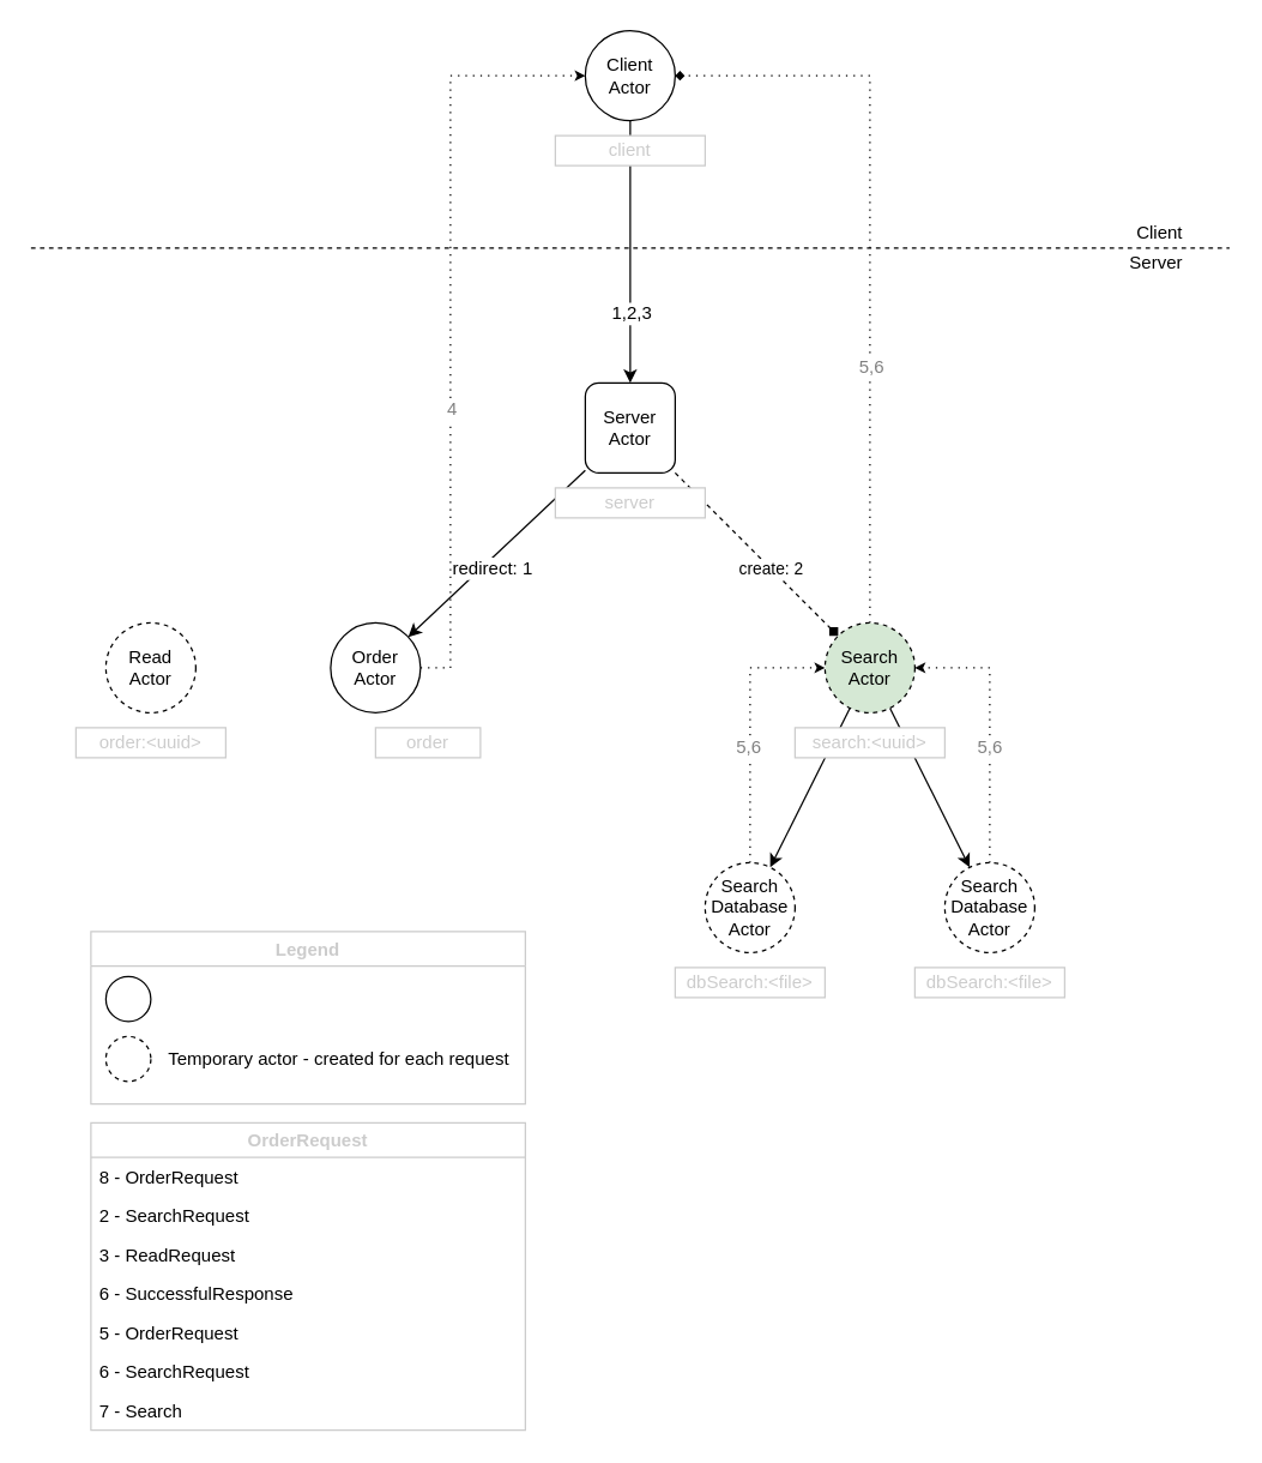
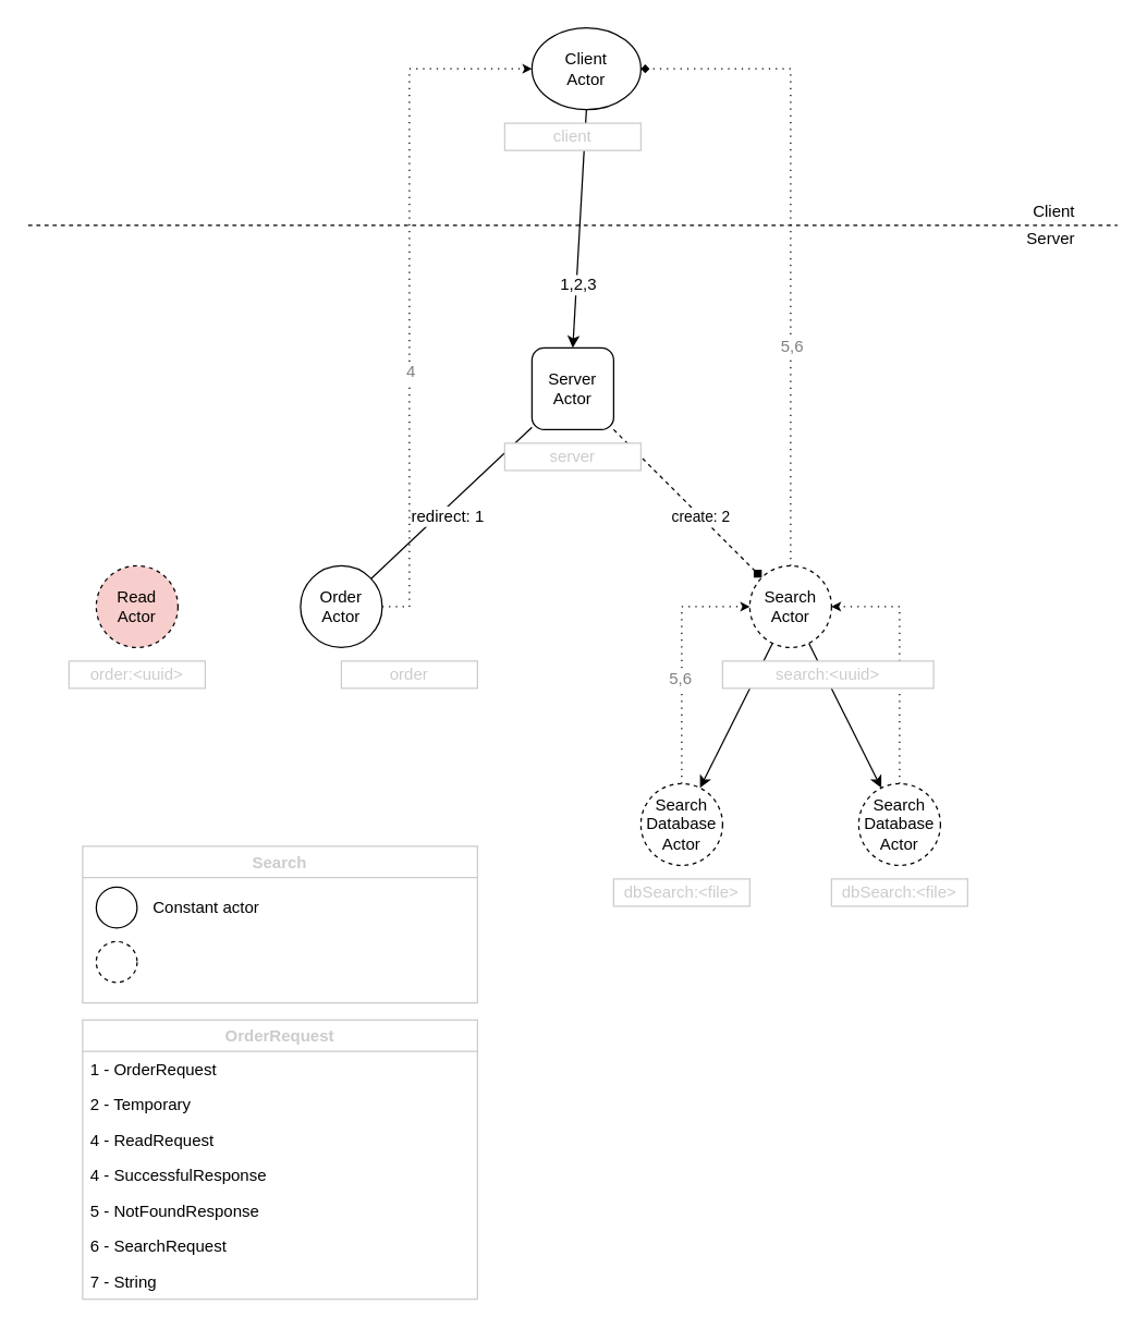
  <mxCell id="0" />
  <mxCell id="1" parent="0" />
- <mxCell id="2" style="rounded=0;orthogonalLoop=1;jettySize=auto;html=1;endArrow=classic;endFill=1;" edge="1" parent="1" source="5" target="8"><mxGeometry relative="1" as="geometry" /></mxCell>
+ <mxCell id="2" style="rounded=0;orthogonalLoop=1;jettySize=auto;html=1;endArrow=none;endFill=1;" edge="1" parent="1" source="5" target="8"><mxGeometry relative="1" as="geometry" /></mxCell>
  <mxCell id="3" value="redirect: 1" style="text;html=1;resizable=0;points=[];align=center;verticalAlign=middle;labelBackgroundColor=#ffffff;fontColor=#000000;" vertex="1" connectable="0" parent="2"><mxGeometry x="0.213" relative="1" as="geometry"><mxPoint x="9" y="-2" as="offset" /></mxGeometry></mxCell>
  <mxCell id="4" value="create: 2" style="rounded=0;orthogonalLoop=1;jettySize=auto;html=1;endArrow=diamond;endFill=1;dashed=1;" edge="1" parent="1" source="5" target="13"><mxGeometry x="0.17" relative="1" as="geometry"><mxPoint as="offset" /></mxGeometry></mxCell>
  <mxCell id="5" value="Server&lt;br&gt;Actor&lt;br&gt;" style="whiteSpace=wrap;html=1;aspect=fixed;rounded=1;" vertex="1" parent="1"><mxGeometry x="390" y="255" width="60" height="60" as="geometry" /></mxCell>
  <mxCell id="6" style="rounded=0;orthogonalLoop=1;jettySize=auto;html=1;dashed=1;dashPattern=1 4;startSize=4;endFill=1;endSize=4;edgeStyle=orthogonalEdgeStyle;" edge="1" parent="1" source="8" target="34"><mxGeometry relative="1" as="geometry"><Array as="points"><mxPoint x="300" y="50" /></Array></mxGeometry></mxCell>
  <mxCell id="7" value="4" style="text;html=1;resizable=0;points=[];align=center;verticalAlign=middle;labelBackgroundColor=#ffffff;fontColor=#808080;" vertex="1" connectable="0" parent="6"><mxGeometry x="-0.11" y="1" relative="1" as="geometry"><mxPoint x="1.5" y="32.5" as="offset" /></mxGeometry></mxCell>
  <mxCell id="8" value="Order&lt;br&gt;Actor&lt;br&gt;" style="ellipse;whiteSpace=wrap;html=1;aspect=fixed;" vertex="1" parent="1"><mxGeometry x="220" y="415" width="60" height="60" as="geometry" /></mxCell>
  <mxCell id="9" style="edgeStyle=none;rounded=0;orthogonalLoop=1;jettySize=auto;html=1;endArrow=classic;endFill=1;" edge="1" parent="1" source="13" target="20"><mxGeometry relative="1" as="geometry" /></mxCell>
  <mxCell id="10" style="edgeStyle=none;rounded=0;orthogonalLoop=1;jettySize=auto;html=1;endArrow=classic;endFill=1;" edge="1" parent="1" source="13" target="17"><mxGeometry relative="1" as="geometry" /></mxCell>
  <mxCell id="11" style="edgeStyle=orthogonalEdgeStyle;rounded=0;orthogonalLoop=1;jettySize=auto;html=1;dashed=1;dashPattern=1 4;startSize=4;endFill=1;endSize=4;endArrow=diamond;" edge="1" parent="1" source="13" target="34"><mxGeometry relative="1" as="geometry"><Array as="points"><mxPoint x="580" y="50" /></Array></mxGeometry></mxCell>
  <mxCell id="12" value="5,6" style="text;html=1;resizable=0;points=[];align=center;verticalAlign=middle;labelBackgroundColor=#ffffff;fontColor=#808080;" vertex="1" connectable="0" parent="11"><mxGeometry x="-0.108" y="1" relative="1" as="geometry"><mxPoint x="1.5" y="50" as="offset" /></mxGeometry></mxCell>
- <mxCell id="13" value="Search&lt;br&gt;Actor&lt;br&gt;" style="ellipse;whiteSpace=wrap;html=1;aspect=fixed;dashed=1;fillColor=#d5e8d4;" vertex="1" parent="1"><mxGeometry x="550" y="415" width="60" height="60" as="geometry" /></mxCell>
- <mxCell id="14" value="Read&lt;br&gt;Actor&lt;br&gt;" style="ellipse;whiteSpace=wrap;html=1;aspect=fixed;dashed=1;" vertex="1" parent="1"><mxGeometry x="70" y="415" width="60" height="60" as="geometry" /></mxCell>
+ <mxCell id="13" value="Search&lt;br&gt;Actor&lt;br&gt;" style="ellipse;whiteSpace=wrap;html=1;aspect=fixed;dashed=1;" vertex="1" parent="1"><mxGeometry x="550" y="415" width="60" height="60" as="geometry" /></mxCell>
+ <mxCell id="14" value="Read&lt;br&gt;Actor&lt;br&gt;" style="ellipse;whiteSpace=wrap;html=1;aspect=fixed;dashed=1;fillColor=#f8cecc;" vertex="1" parent="1"><mxGeometry x="70" y="415" width="60" height="60" as="geometry" /></mxCell>
  <mxCell id="15" style="edgeStyle=orthogonalEdgeStyle;rounded=0;orthogonalLoop=1;jettySize=auto;html=1;exitX=0.5;exitY=0;exitDx=0;exitDy=0;dashed=1;endFill=1;fontColor=#000000;entryX=0;entryY=0.5;entryDx=0;entryDy=0;dashPattern=1 4;endSize=4;startSize=4;" edge="1" parent="1" source="17" target="13"><mxGeometry relative="1" as="geometry" /></mxCell>
  <mxCell id="16" value="5,6" style="text;html=1;resizable=0;points=[];align=center;verticalAlign=middle;labelBackgroundColor=#ffffff;fontColor=#808080;" vertex="1" connectable="0" parent="15"><mxGeometry x="-0.149" y="2" relative="1" as="geometry"><mxPoint y="-1" as="offset" /></mxGeometry></mxCell>
  <mxCell id="17" value="Search&lt;br&gt;Database&lt;br&gt;Actor&lt;br&gt;" style="ellipse;whiteSpace=wrap;html=1;aspect=fixed;dashed=1;" vertex="1" parent="1"><mxGeometry x="470" y="575" width="60" height="60" as="geometry" /></mxCell>
  <mxCell id="18" style="edgeStyle=orthogonalEdgeStyle;rounded=0;orthogonalLoop=1;jettySize=auto;html=1;exitX=0.5;exitY=0;exitDx=0;exitDy=0;dashed=1;endFill=1;fontColor=#000000;entryX=1;entryY=0.5;entryDx=0;entryDy=0;dashPattern=1 4;endSize=4;startSize=4;" edge="1" parent="1" source="20" target="13"><mxGeometry relative="1" as="geometry"><mxPoint x="600" y="455" as="targetPoint" /></mxGeometry></mxCell>
  <mxCell id="19" value="5,6" style="text;html=1;resizable=0;points=[];align=center;verticalAlign=middle;labelBackgroundColor=#ffffff;fontColor=#808080;" vertex="1" connectable="0" parent="18"><mxGeometry x="-0.144" y="1" relative="1" as="geometry"><mxPoint y="-1" as="offset" /></mxGeometry></mxCell>
  <mxCell id="20" value="Search&lt;br&gt;Database&lt;br&gt;Actor&lt;br&gt;" style="ellipse;whiteSpace=wrap;html=1;aspect=fixed;dashed=1;" vertex="1" parent="1"><mxGeometry x="630" y="575" width="60" height="60" as="geometry" /></mxCell>
- <mxCell id="21" value="order" style="text;html=1;strokeColor=#CCCCCC;fillColor=#ffffff;align=center;verticalAlign=middle;whiteSpace=wrap;rounded=0;fontColor=#CCCCCC;" vertex="1" parent="1"><mxGeometry x="250" y="485" width="70" height="20" as="geometry" /></mxCell>
+ <mxCell id="21" value="order" style="text;html=1;strokeColor=#CCCCCC;fillColor=#ffffff;align=center;verticalAlign=middle;whiteSpace=wrap;rounded=0;fontColor=#CCCCCC;" vertex="1" parent="1"><mxGeometry x="250" y="485" width="100" height="20" as="geometry" /></mxCell>
  <mxCell id="22" value="server" style="text;html=1;strokeColor=#CCCCCC;fillColor=#ffffff;align=center;verticalAlign=middle;whiteSpace=wrap;rounded=0;fontColor=#CCCCCC;" vertex="1" parent="1"><mxGeometry x="370" y="325" width="100" height="20" as="geometry" /></mxCell>
  <mxCell id="23" value="order:&amp;lt;uuid&amp;gt;" style="text;html=1;strokeColor=#CCCCCC;fillColor=#ffffff;align=center;verticalAlign=middle;whiteSpace=wrap;rounded=0;fontColor=#CCCCCC;" vertex="1" parent="1"><mxGeometry x="50" y="485" width="100" height="20" as="geometry" /></mxCell>
- <mxCell id="24" value="search:&amp;lt;uuid&amp;gt;" style="text;html=1;strokeColor=#CCCCCC;fillColor=#ffffff;align=center;verticalAlign=middle;whiteSpace=wrap;rounded=0;fontColor=#CCCCCC;" vertex="1" parent="1"><mxGeometry x="530" y="485" width="100" height="20" as="geometry" /></mxCell>
+ <mxCell id="24" value="search:&amp;lt;uuid&amp;gt;" style="text;html=1;strokeColor=#CCCCCC;fillColor=#ffffff;align=center;verticalAlign=middle;whiteSpace=wrap;rounded=0;fontColor=#CCCCCC;" vertex="1" parent="1"><mxGeometry x="530" y="485" width="155" height="20" as="geometry" /></mxCell>
  <mxCell id="25" value="dbSearch:&amp;lt;file&amp;gt;" style="text;html=1;strokeColor=#CCCCCC;fillColor=#ffffff;align=center;verticalAlign=middle;whiteSpace=wrap;rounded=0;fontColor=#CCCCCC;" vertex="1" parent="1"><mxGeometry x="450" y="645" width="100" height="20" as="geometry" /></mxCell>
  <mxCell id="26" value="dbSearch:&amp;lt;file&amp;gt;" style="text;html=1;strokeColor=#CCCCCC;fillColor=#ffffff;align=center;verticalAlign=middle;whiteSpace=wrap;rounded=0;fontColor=#CCCCCC;" vertex="1" parent="1"><mxGeometry x="610" y="645" width="100" height="20" as="geometry" /></mxCell>
- <mxCell id="27" value="Legend" style="swimlane;strokeColor=#CCCCCC;fillColor=#ffffff;fontColor=#CCCCCC;labelBackgroundColor=none;swimlaneFillColor=#ffffff;" vertex="1" parent="1"><mxGeometry x="60" y="621" width="290" height="115" as="geometry" /></mxCell>
+ <mxCell id="27" value="Search" style="swimlane;strokeColor=#CCCCCC;fillColor=#ffffff;fontColor=#CCCCCC;labelBackgroundColor=none;swimlaneFillColor=#ffffff;" vertex="1" parent="1"><mxGeometry x="60" y="621" width="290" height="115" as="geometry" /></mxCell>
  <mxCell id="28" value="" style="ellipse;whiteSpace=wrap;html=1;aspect=fixed;" vertex="1" parent="27"><mxGeometry x="10" y="30" width="30" height="30" as="geometry" /></mxCell>
- <mxCell id="30" value="Temporary actor - created for each request" style="text;html=1;strokeColor=none;fillColor=none;align=left;verticalAlign=middle;whiteSpace=wrap;rounded=0;dashed=1;labelBackgroundColor=none;fontColor=#000000;" vertex="1" parent="27"><mxGeometry x="50" y="75" width="230" height="20" as="geometry" /></mxCell>
+ <mxCell id="29" value="Constant actor" style="text;html=1;strokeColor=none;fillColor=none;align=left;verticalAlign=middle;whiteSpace=wrap;rounded=0;dashed=1;labelBackgroundColor=none;fontColor=#000000;" vertex="1" parent="27"><mxGeometry x="50" y="35" width="110" height="20" as="geometry" /></mxCell>
  <mxCell id="31" value="" style="ellipse;whiteSpace=wrap;html=1;aspect=fixed;dashed=1;" vertex="1" parent="27"><mxGeometry x="10" y="70" width="30" height="30" as="geometry" /></mxCell>
  <mxCell id="32" style="edgeStyle=none;rounded=0;orthogonalLoop=1;jettySize=auto;html=1;exitX=0.5;exitY=1;exitDx=0;exitDy=0;entryX=0.5;entryY=0;entryDx=0;entryDy=0;endArrow=classic;endFill=1;fontColor=#000000;endWidth=7.256;" edge="1" parent="1" source="34" target="5"><mxGeometry relative="1" as="geometry" /></mxCell>
  <mxCell id="33" value="1,2,3" style="text;html=1;resizable=0;points=[];align=center;verticalAlign=middle;labelBackgroundColor=#ffffff;fontColor=#000000;" vertex="1" connectable="0" parent="32"><mxGeometry x="0.386" relative="1" as="geometry"><mxPoint y="7.5" as="offset" /></mxGeometry></mxCell>
- <mxCell id="34" value="Client&lt;br&gt;Actor&lt;br&gt;" style="ellipse;whiteSpace=wrap;html=1;aspect=fixed;" vertex="1" parent="1"><mxGeometry x="390" y="20" width="60" height="60" as="geometry" /></mxCell>
+ <mxCell id="34" value="Client&lt;br&gt;Actor&lt;br&gt;" style="ellipse;whiteSpace=wrap;html=1;aspect=fixed;" vertex="1" parent="1"><mxGeometry x="390" y="20" width="80" height="60" as="geometry" /></mxCell>
  <mxCell id="35" value="client" style="text;html=1;strokeColor=#CCCCCC;fillColor=#ffffff;align=center;verticalAlign=middle;whiteSpace=wrap;rounded=0;fontColor=#CCCCCC;" vertex="1" parent="1"><mxGeometry x="370" y="90" width="100" height="20" as="geometry" /></mxCell>
  <mxCell id="36" value="" style="endArrow=none;dashed=1;html=1;fontColor=#000000;" edge="1" parent="1"><mxGeometry width="50" height="50" relative="1" as="geometry"><mxPoint y="165" as="sourcePoint" x="20" /><mxPoint x="820" y="165" as="targetPoint" /></mxGeometry></mxCell>
  <mxCell id="37" value="Client" style="text;html=1;resizable=0;points=[];autosize=1;align=right;verticalAlign=top;spacingTop=-4;fontColor=#000000;" vertex="1" parent="1"><mxGeometry x="740" y="145" width="50" height="20" as="geometry" /></mxCell>
  <mxCell id="38" value="Server" style="text;html=1;resizable=0;points=[];autosize=1;align=right;verticalAlign=top;spacingTop=-4;fontColor=#000000;" vertex="1" parent="1"><mxGeometry x="740" y="165" width="50" height="20" as="geometry" /></mxCell>
  <mxCell id="39" value="OrderRequest" style="swimlane;fontStyle=1;childLayout=stackLayout;horizontal=1;startSize=23;fillColor=#ffffff;horizontalStack=0;resizeParent=1;resizeParentMax=0;resizeLast=0;collapsible=1;marginBottom=0;labelBackgroundColor=none;strokeColor=#CCCCCC;fontColor=#CCCCCC;align=center;swimlaneFillColor=#ffffff;" vertex="1" parent="1"><mxGeometry x="60" y="748.5" width="290" height="205" as="geometry" /></mxCell>
- <mxCell id="40" value="8 - OrderRequest" style="text;strokeColor=none;fillColor=none;align=left;verticalAlign=top;spacingLeft=4;spacingRight=4;overflow=hidden;rotatable=0;points=[[0,0.5],[1,0.5]];portConstraint=eastwest;" vertex="1" parent="39"><mxGeometry y="23" width="290" height="26" as="geometry" /></mxCell>
- <mxCell id="41" value="2 - SearchRequest" style="text;strokeColor=none;fillColor=none;align=left;verticalAlign=top;spacingLeft=4;spacingRight=4;overflow=hidden;rotatable=0;points=[[0,0.5],[1,0.5]];portConstraint=eastwest;" vertex="1" parent="39"><mxGeometry y="49" width="290" height="26" as="geometry" /></mxCell>
- <mxCell id="42" value="3 - ReadRequest&#10;" style="text;strokeColor=none;fillColor=none;align=left;verticalAlign=top;spacingLeft=4;spacingRight=4;overflow=hidden;rotatable=0;points=[[0,0.5],[1,0.5]];portConstraint=eastwest;" vertex="1" parent="39"><mxGeometry y="75" width="290" height="26" as="geometry" /></mxCell>
- <mxCell id="43" value="6 - SuccessfulResponse&#10;" style="text;strokeColor=none;fillColor=none;align=left;verticalAlign=top;spacingLeft=4;spacingRight=4;overflow=hidden;rotatable=0;points=[[0,0.5],[1,0.5]];portConstraint=eastwest;" vertex="1" parent="39"><mxGeometry y="101" width="290" height="26" as="geometry" /></mxCell>
- <mxCell id="44" value="5 - OrderRequest&#10;" style="text;strokeColor=none;fillColor=none;align=left;verticalAlign=top;spacingLeft=4;spacingRight=4;overflow=hidden;rotatable=0;points=[[0,0.5],[1,0.5]];portConstraint=eastwest;" vertex="1" parent="39"><mxGeometry y="127" width="290" height="26" as="geometry" /></mxCell>
+ <mxCell id="40" value="1 - OrderRequest" style="text;strokeColor=none;fillColor=none;align=left;verticalAlign=top;spacingLeft=4;spacingRight=4;overflow=hidden;rotatable=0;points=[[0,0.5],[1,0.5]];portConstraint=eastwest;" vertex="1" parent="39"><mxGeometry y="23" width="290" height="26" as="geometry" /></mxCell>
+ <mxCell id="41" value="2 - Temporary" style="text;strokeColor=none;fillColor=none;align=left;verticalAlign=top;spacingLeft=4;spacingRight=4;overflow=hidden;rotatable=0;points=[[0,0.5],[1,0.5]];portConstraint=eastwest;" vertex="1" parent="39"><mxGeometry y="49" width="290" height="26" as="geometry" /></mxCell>
+ <mxCell id="42" value="4 - ReadRequest&#10;" style="text;strokeColor=none;fillColor=none;align=left;verticalAlign=top;spacingLeft=4;spacingRight=4;overflow=hidden;rotatable=0;points=[[0,0.5],[1,0.5]];portConstraint=eastwest;" vertex="1" parent="39"><mxGeometry y="75" width="290" height="26" as="geometry" /></mxCell>
+ <mxCell id="43" value="4 - SuccessfulResponse&#10;" style="text;strokeColor=none;fillColor=none;align=left;verticalAlign=top;spacingLeft=4;spacingRight=4;overflow=hidden;rotatable=0;points=[[0,0.5],[1,0.5]];portConstraint=eastwest;" vertex="1" parent="39"><mxGeometry y="101" width="290" height="26" as="geometry" /></mxCell>
+ <mxCell id="44" value="5 - NotFoundResponse&#10;" style="text;strokeColor=none;fillColor=none;align=left;verticalAlign=top;spacingLeft=4;spacingRight=4;overflow=hidden;rotatable=0;points=[[0,0.5],[1,0.5]];portConstraint=eastwest;" vertex="1" parent="39"><mxGeometry y="127" width="290" height="26" as="geometry" /></mxCell>
  <mxCell id="45" value="6 - SearchRequest&#10;" style="text;strokeColor=none;fillColor=none;align=left;verticalAlign=top;spacingLeft=4;spacingRight=4;overflow=hidden;rotatable=0;points=[[0,0.5],[1,0.5]];portConstraint=eastwest;" vertex="1" parent="39"><mxGeometry y="153" width="290" height="26" as="geometry" /></mxCell>
- <mxCell id="46" value="7 - Search&#10;" style="text;strokeColor=none;fillColor=none;align=left;verticalAlign=top;spacingLeft=4;spacingRight=4;overflow=hidden;rotatable=0;points=[[0,0.5],[1,0.5]];portConstraint=eastwest;" vertex="1" parent="39"><mxGeometry y="179" width="290" height="26" as="geometry" /></mxCell>
+ <mxCell id="46" value="7 - String&#10;" style="text;strokeColor=none;fillColor=none;align=left;verticalAlign=top;spacingLeft=4;spacingRight=4;overflow=hidden;rotatable=0;points=[[0,0.5],[1,0.5]];portConstraint=eastwest;" vertex="1" parent="39"><mxGeometry y="179" width="290" height="26" as="geometry" /></mxCell>
